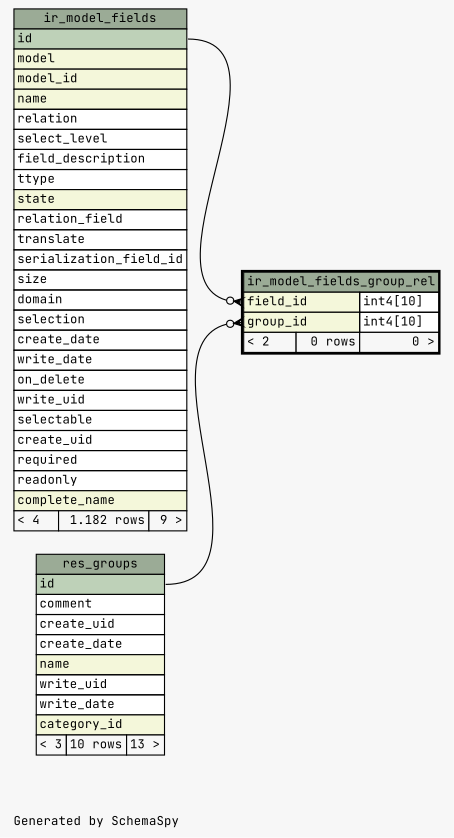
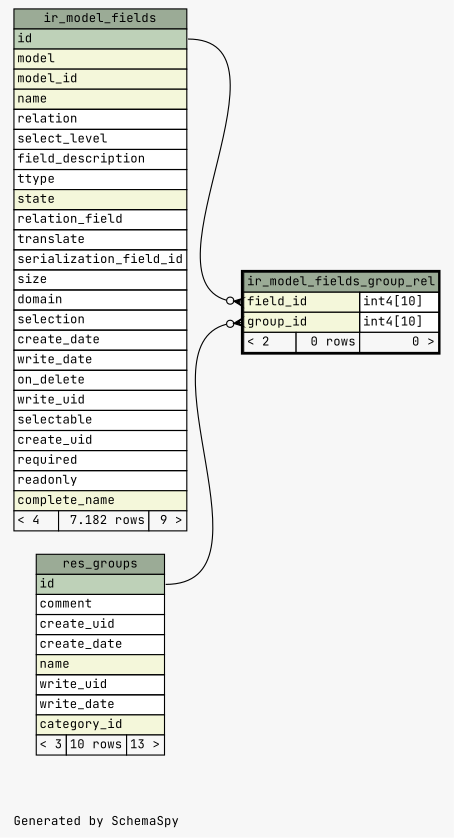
  digraph {
    bgcolor="#f7f7f7"
    fontname="JetBrains Mono"
    fontsize=11
    label="\nGenerated by SchemaSpy"
    labeljust=l
    nodesep=0.18
    rankdir=RL
    ranksep=0.46
    node [fontname="JetBrains Mono" fontsize=11 shape=plaintext]
    edge [arrowhead=none arrowsize=0.8 arrowtail=crowodot dir=back fontname="JetBrains Mono" headport="id:e"]
    n1 [label=<     <TABLE BORDER="2" CELLBORDER="1" CELLSPACING="0" BGCOLOR="#ffffff">       <TR><TD COLSPAN="3" BGCOLOR="#9bab96" ALIGN="CENTER">ir_model_fields_group_rel</TD></TR>       <TR><TD PORT="field_id" COLSPAN="2" BGCOLOR="#f4f7da" ALIGN="LEFT">field_id</TD><TD PORT="field_id.type" ALIGN="LEFT">int4[10]</TD></TR>       <TR><TD PORT="group_id" COLSPAN="2" BGCOLOR="#f4f7da" ALIGN="LEFT">group_id</TD><TD PORT="group_id.type" ALIGN="LEFT">int4[10]</TD></TR>       <TR><TD ALIGN="LEFT" BGCOLOR="#f7f7f7">&lt; 2</TD><TD ALIGN="RIGHT" BGCOLOR="#f7f7f7">0 rows</TD><TD ALIGN="RIGHT" BGCOLOR="#f7f7f7">0 &gt;</TD></TR>     </TABLE>>]
-   n2 [label=<     <TABLE BORDER="0" CELLBORDER="1" CELLSPACING="0" BGCOLOR="#ffffff">       <TR><TD COLSPAN="3" BGCOLOR="#9bab96" ALIGN="CENTER">ir_model_fields</TD></TR>       <TR><TD PORT="id" COLSPAN="3" BGCOLOR="#bed1b8" ALIGN="LEFT">id</TD></TR>       <TR><TD PORT="model" COLSPAN="3" BGCOLOR="#f4f7da" ALIGN="LEFT">model</TD></TR>       <TR><TD PORT="model_id" COLSPAN="3" BGCOLOR="#f4f7da" ALIGN="LEFT">model_id</TD></TR>       <TR><TD PORT="name" COLSPAN="3" BGCOLOR="#f4f7da" ALIGN="LEFT">name</TD></TR>       <TR><TD PORT="relation" COLSPAN="3" ALIGN="LEFT">relation</TD></TR>       <TR><TD PORT="select_level" COLSPAN="3" ALIGN="LEFT">select_level</TD></TR>       <TR><TD PORT="field_description" COLSPAN="3" ALIGN="LEFT">field_description</TD></TR>       <TR><TD PORT="ttype" COLSPAN="3" ALIGN="LEFT">ttype</TD></TR>       <TR><TD PORT="state" COLSPAN="3" BGCOLOR="#f4f7da" ALIGN="LEFT">state</TD></TR>       <TR><TD PORT="relation_field" COLSPAN="3" ALIGN="LEFT">relation_field</TD></TR>       <TR><TD PORT="translate" COLSPAN="3" ALIGN="LEFT">translate</TD></TR>       <TR><TD PORT="serialization_field_id" COLSPAN="3" ALIGN="LEFT">serialization_field_id</TD></TR>       <TR><TD PORT="size" COLSPAN="3" ALIGN="LEFT">size</TD></TR>       <TR><TD PORT="domain" COLSPAN="3" ALIGN="LEFT">domain</TD></TR>       <TR><TD PORT="selection" COLSPAN="3" ALIGN="LEFT">selection</TD></TR>       <TR><TD PORT="create_date" COLSPAN="3" ALIGN="LEFT">create_date</TD></TR>       <TR><TD PORT="write_date" COLSPAN="3" ALIGN="LEFT">write_date</TD></TR>       <TR><TD PORT="on_delete" COLSPAN="3" ALIGN="LEFT">on_delete</TD></TR>       <TR><TD PORT="write_uid" COLSPAN="3" ALIGN="LEFT">write_uid</TD></TR>       <TR><TD PORT="selectable" COLSPAN="3" ALIGN="LEFT">selectable</TD></TR>       <TR><TD PORT="create_uid" COLSPAN="3" ALIGN="LEFT">create_uid</TD></TR>       <TR><TD PORT="required" COLSPAN="3" ALIGN="LEFT">required</TD></TR>       <TR><TD PORT="readonly" COLSPAN="3" ALIGN="LEFT">readonly</TD></TR>       <TR><TD PORT="complete_name" COLSPAN="3" BGCOLOR="#f4f7da" ALIGN="LEFT">complete_name</TD></TR>       <TR><TD ALIGN="LEFT" BGCOLOR="#f7f7f7">&lt; 4</TD><TD ALIGN="RIGHT" BGCOLOR="#f7f7f7">1.182 rows</TD><TD ALIGN="RIGHT" BGCOLOR="#f7f7f7">9 &gt;</TD></TR>     </TABLE>>]
+   n2 [label=<     <TABLE BORDER="0" CELLBORDER="1" CELLSPACING="0" BGCOLOR="#ffffff">       <TR><TD COLSPAN="3" BGCOLOR="#9bab96" ALIGN="CENTER">ir_model_fields</TD></TR>       <TR><TD PORT="id" COLSPAN="3" BGCOLOR="#bed1b8" ALIGN="LEFT">id</TD></TR>       <TR><TD PORT="model" COLSPAN="3" BGCOLOR="#f4f7da" ALIGN="LEFT">model</TD></TR>       <TR><TD PORT="model_id" COLSPAN="3" BGCOLOR="#f4f7da" ALIGN="LEFT">model_id</TD></TR>       <TR><TD PORT="name" COLSPAN="3" BGCOLOR="#f4f7da" ALIGN="LEFT">name</TD></TR>       <TR><TD PORT="relation" COLSPAN="3" ALIGN="LEFT">relation</TD></TR>       <TR><TD PORT="select_level" COLSPAN="3" ALIGN="LEFT">select_level</TD></TR>       <TR><TD PORT="field_description" COLSPAN="3" ALIGN="LEFT">field_description</TD></TR>       <TR><TD PORT="ttype" COLSPAN="3" ALIGN="LEFT">ttype</TD></TR>       <TR><TD PORT="state" COLSPAN="3" BGCOLOR="#f4f7da" ALIGN="LEFT">state</TD></TR>       <TR><TD PORT="relation_field" COLSPAN="3" ALIGN="LEFT">relation_field</TD></TR>       <TR><TD PORT="translate" COLSPAN="3" ALIGN="LEFT">translate</TD></TR>       <TR><TD PORT="serialization_field_id" COLSPAN="3" ALIGN="LEFT">serialization_field_id</TD></TR>       <TR><TD PORT="size" COLSPAN="3" ALIGN="LEFT">size</TD></TR>       <TR><TD PORT="domain" COLSPAN="3" ALIGN="LEFT">domain</TD></TR>       <TR><TD PORT="selection" COLSPAN="3" ALIGN="LEFT">selection</TD></TR>       <TR><TD PORT="create_date" COLSPAN="3" ALIGN="LEFT">create_date</TD></TR>       <TR><TD PORT="write_date" COLSPAN="3" ALIGN="LEFT">write_date</TD></TR>       <TR><TD PORT="on_delete" COLSPAN="3" ALIGN="LEFT">on_delete</TD></TR>       <TR><TD PORT="write_uid" COLSPAN="3" ALIGN="LEFT">write_uid</TD></TR>       <TR><TD PORT="selectable" COLSPAN="3" ALIGN="LEFT">selectable</TD></TR>       <TR><TD PORT="create_uid" COLSPAN="3" ALIGN="LEFT">create_uid</TD></TR>       <TR><TD PORT="required" COLSPAN="3" ALIGN="LEFT">required</TD></TR>       <TR><TD PORT="readonly" COLSPAN="3" ALIGN="LEFT">readonly</TD></TR>       <TR><TD PORT="complete_name" COLSPAN="3" BGCOLOR="#f4f7da" ALIGN="LEFT">complete_name</TD></TR>       <TR><TD ALIGN="LEFT" BGCOLOR="#f7f7f7">&lt; 4</TD><TD ALIGN="RIGHT" BGCOLOR="#f7f7f7">7.182 rows</TD><TD ALIGN="RIGHT" BGCOLOR="#f7f7f7">9 &gt;</TD></TR>     </TABLE>>]
    n3 [label=<     <TABLE BORDER="0" CELLBORDER="1" CELLSPACING="0" BGCOLOR="#ffffff">       <TR><TD COLSPAN="3" BGCOLOR="#9bab96" ALIGN="CENTER">res_groups</TD></TR>       <TR><TD PORT="id" COLSPAN="3" BGCOLOR="#bed1b8" ALIGN="LEFT">id</TD></TR>       <TR><TD PORT="comment" COLSPAN="3" ALIGN="LEFT">comment</TD></TR>       <TR><TD PORT="create_uid" COLSPAN="3" ALIGN="LEFT">create_uid</TD></TR>       <TR><TD PORT="create_date" COLSPAN="3" ALIGN="LEFT">create_date</TD></TR>       <TR><TD PORT="name" COLSPAN="3" BGCOLOR="#f4f7da" ALIGN="LEFT">name</TD></TR>       <TR><TD PORT="write_uid" COLSPAN="3" ALIGN="LEFT">write_uid</TD></TR>       <TR><TD PORT="write_date" COLSPAN="3" ALIGN="LEFT">write_date</TD></TR>       <TR><TD PORT="category_id" COLSPAN="3" BGCOLOR="#f4f7da" ALIGN="LEFT">category_id</TD></TR>       <TR><TD ALIGN="LEFT" BGCOLOR="#f7f7f7">&lt; 3</TD><TD ALIGN="RIGHT" BGCOLOR="#f7f7f7">10 rows</TD><TD ALIGN="RIGHT" BGCOLOR="#f7f7f7">13 &gt;</TD></TR>     </TABLE>>]
    n1 -> n2 [tailport="field_id:w"]
    n1 -> n3 [tailport="group_id:w"]
  }
